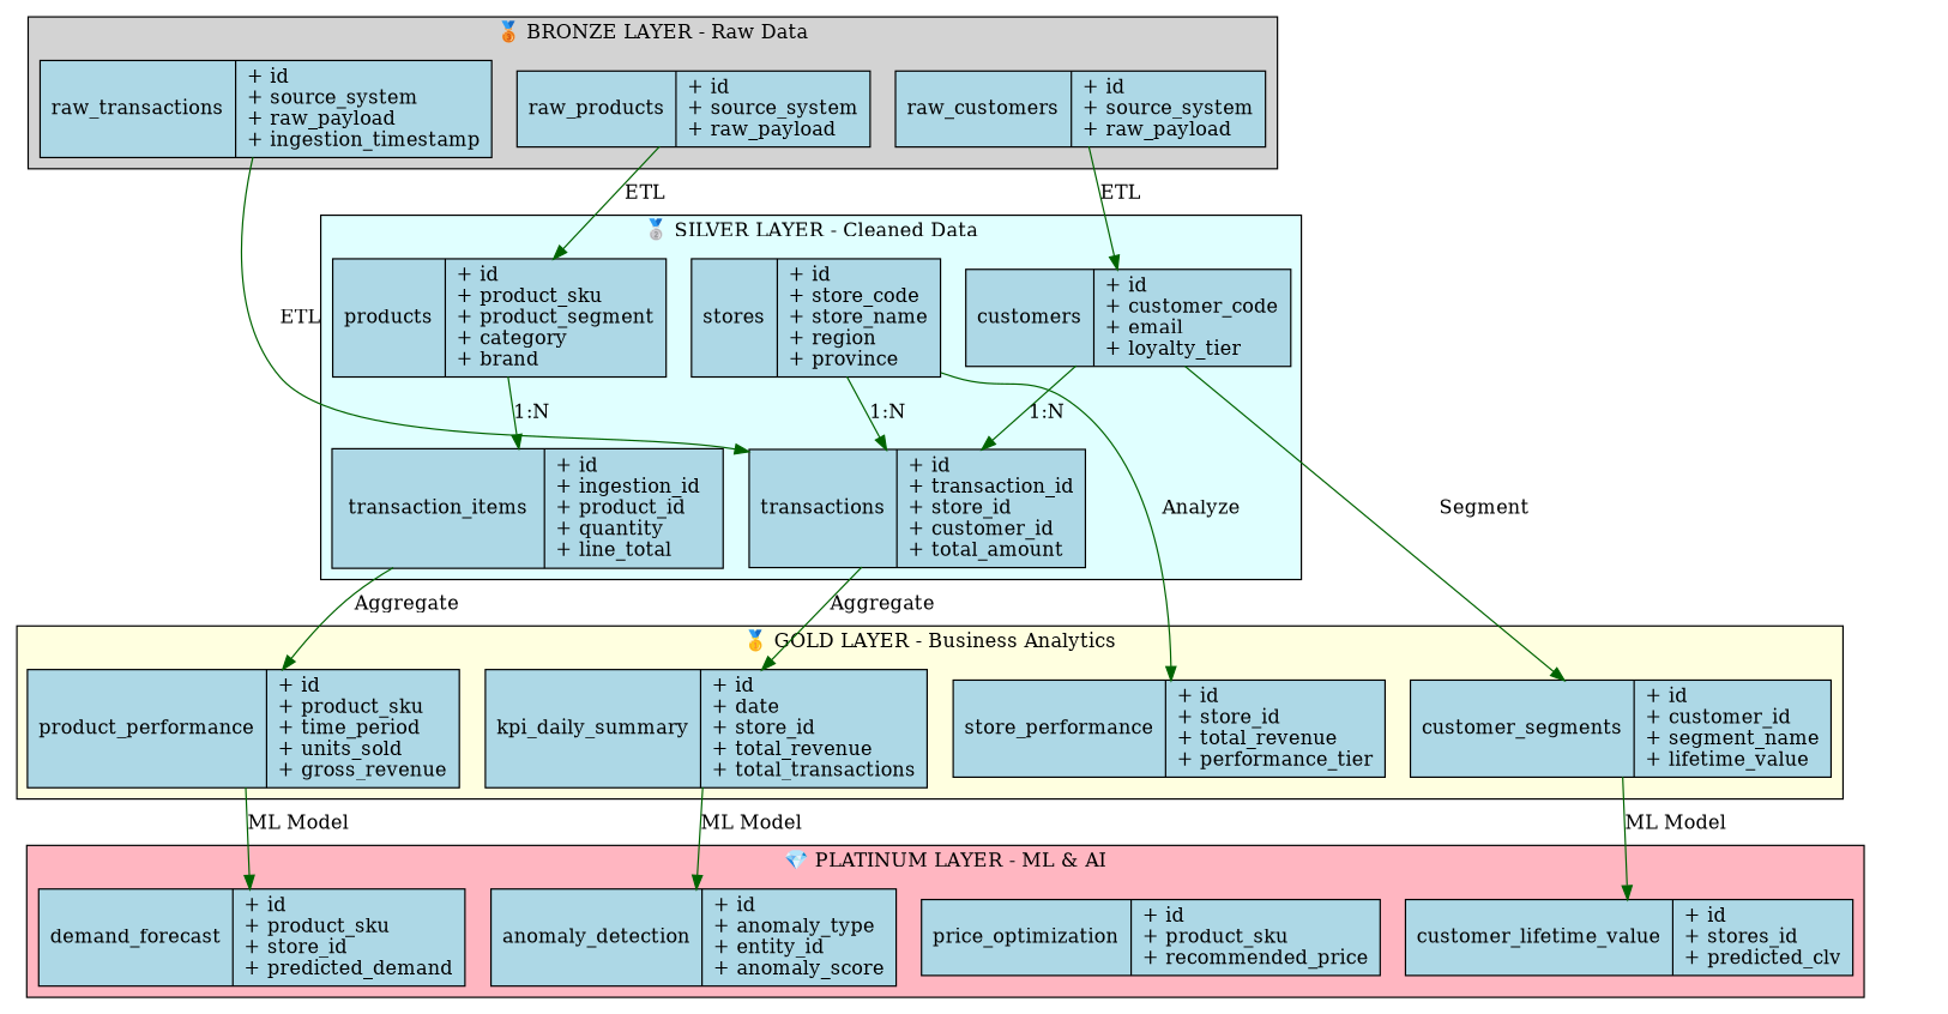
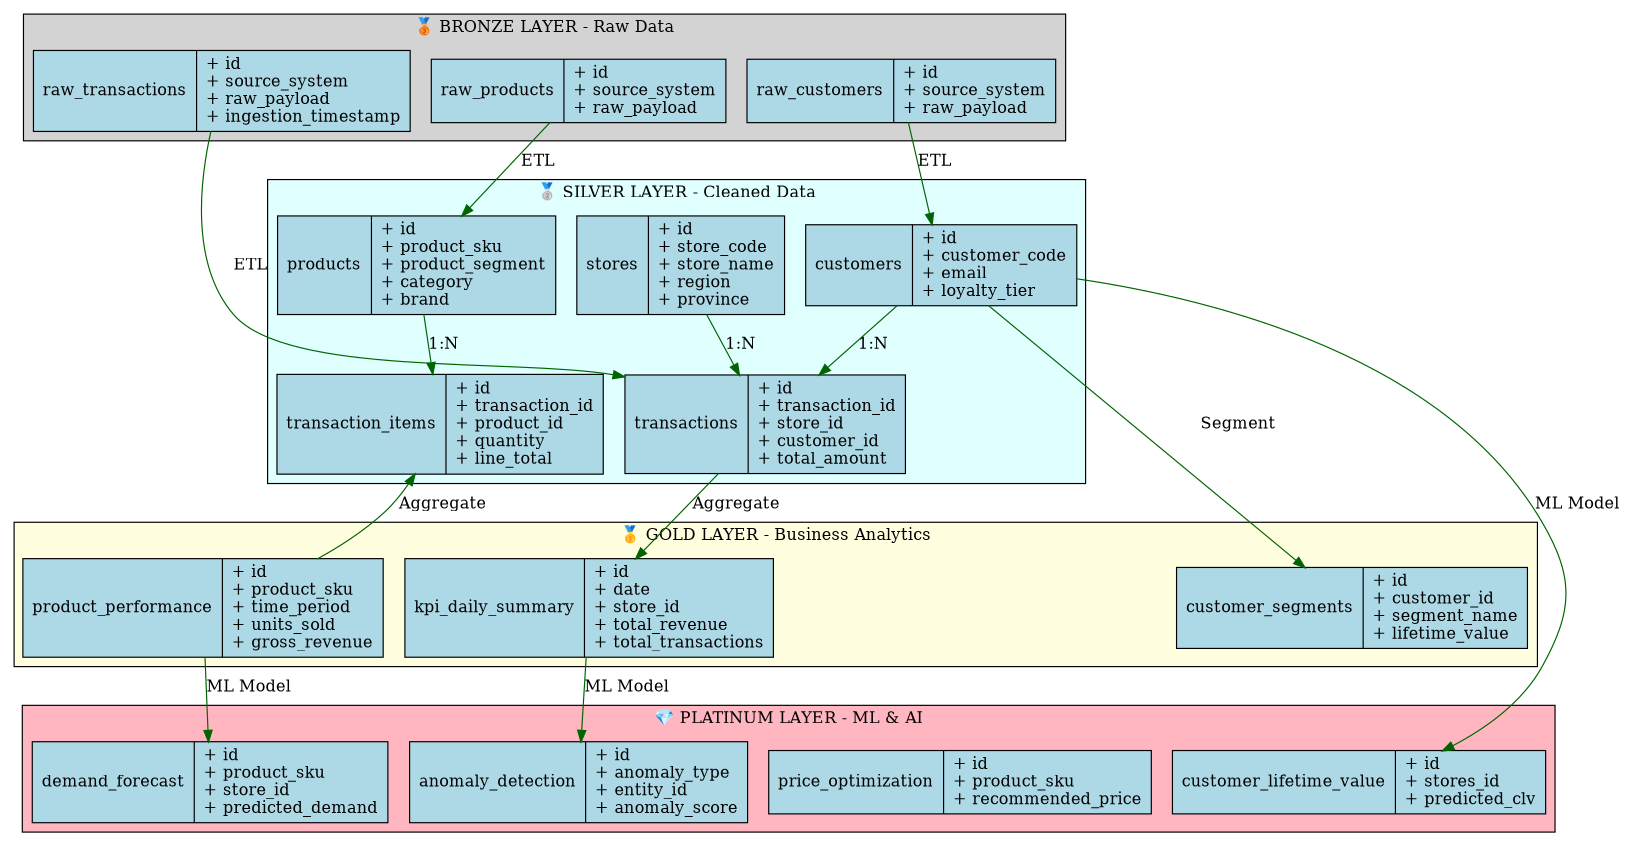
  digraph {
    rankdir=TB
    node [fillcolor=lightblue shape=record style=filled]
    edge [color=darkgreen]
    n1 [label="raw_transactions|+ id\l+ source_system\l+ raw_payload\l+ ingestion_timestamp\l"]
    n2 [label="raw_products|+ id\l+ source_system\l+ raw_payload\l"]
    n3 [label="raw_customers|+ id\l+ source_system\l+ raw_payload\l"]
    n4 [label="transactions|+ id\l+ transaction_id\l+ store_id\l+ customer_id\l+ total_amount\l"]
-   n5 [label="transaction_items|+ id\l+ ingestion_id\l+ product_id\l+ quantity\l+ line_total\l"]
+   n5 [label="transaction_items|+ id\l+ transaction_id\l+ product_id\l+ quantity\l+ line_total\l"]
    n6 [label="stores|+ id\l+ store_code\l+ store_name\l+ region\l+ province\l"]
    n7 [label="products|+ id\l+ product_sku\l+ product_segment\l+ category\l+ brand\l"]
    n8 [label="customers|+ id\l+ customer_code\l+ email\l+ loyalty_tier\l"]
    n9 [label="kpi_daily_summary|+ id\l+ date\l+ store_id\l+ total_revenue\l+ total_transactions\l"]
    n10 [label="product_performance|+ id\l+ product_sku\l+ time_period\l+ units_sold\l+ gross_revenue\l"]
    n11 [label="customer_segments|+ id\l+ customer_id\l+ segment_name\l+ lifetime_value\l"]
-   n12 [label="store_performance|+ id\l+ store_id\l+ total_revenue\l+ performance_tier\l"]
    n13 [label="demand_forecast|+ id\l+ product_sku\l+ store_id\l+ predicted_demand\l"]
    n14 [label="price_optimization|+ id\l+ product_sku\l+ recommended_price\l"]
    n15 [label="customer_lifetime_value|+ id\l+ stores_id\l+ predicted_clv\l"]
    n16 [label="anomaly_detection|+ id\l+ anomaly_type\l+ entity_id\l+ anomaly_score\l"]
    subgraph cluster_1 {
      fillcolor=lightgray
      label="🥉 BRONZE LAYER - Raw Data"
      style=filled
      n1
      n2
      n3
    }
    subgraph cluster_2 {
      fillcolor=lightcyan
      label="🥈 SILVER LAYER - Cleaned Data"
      style=filled
      n4
      n5
      n6
      n7
      n8
    }
    subgraph cluster_3 {
      fillcolor=lightyellow
      label="🥇 GOLD LAYER - Business Analytics"
      style=filled
      n9
      n10
      n11
-     n12
    }
    subgraph cluster_4 {
      fillcolor=lightpink
      label="💎 PLATINUM LAYER - ML & AI"
      style=filled
      n13
      n14
      n15
      n16
    }
    n1 -> n4 [label=ETL]
    n2 -> n7 [label=ETL]
    n3 -> n8 [label=ETL]
    n4 -> n9 [label=Aggregate]
-   n5 -> n10 [label=Aggregate]
+   n10 -> n5 [label=Aggregate]
    n6 -> n4 [label="1:N"]
-   n6 -> n12 [label=Analyze]
    n7 -> n5 [label="1:N"]
    n8 -> n4 [label="1:N"]
    n8 -> n11 [label=Segment]
    n9 -> n16 [label="ML Model"]
    n10 -> n13 [label="ML Model"]
-   n11 -> n15 [label="ML Model"]
+   n8 -> n15 [label="ML Model"]
  }
